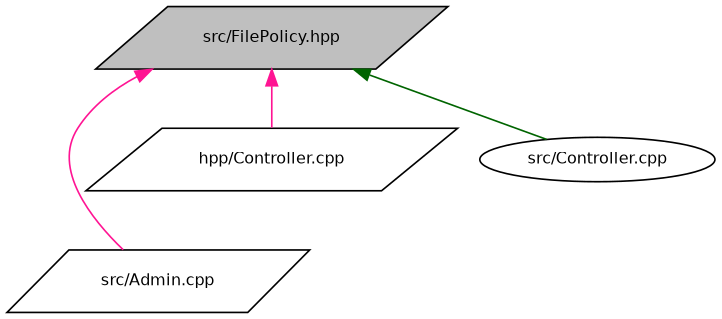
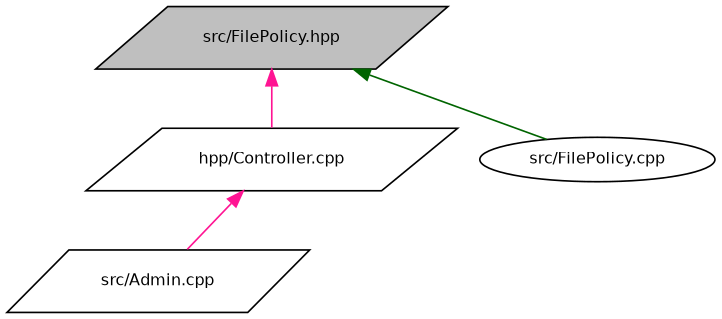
  digraph {
    node [color=black fillcolor=white fontname=Helvetica fontsize=10 shape=parallelogram style=filled]
    edge [color=deeppink dir=back fontname=Helvetica fontsize=10 labelfontname=Helvetica labelfontsize=10 style=solid]
    n1 [fillcolor=grey75 fontcolor=black height=0.2 label="src/FilePolicy.hpp" width=0.4]
    n2 [height=0.2 label="src/Admin.cpp" width=0.4]
    n3 [height=0.2 label="hpp/Controller.cpp" width=0.4]
-   n4 [height=0.2 label="src/Controller.cpp" shape=ellipse width=0.4]
-   n1 -> n2
+   n4 [height=0.2 label="src/FilePolicy.cpp" shape=ellipse width=0.4]
+   n3 -> n2
    n1 -> n3
    n1 -> n4 [color=darkgreen]
  }
